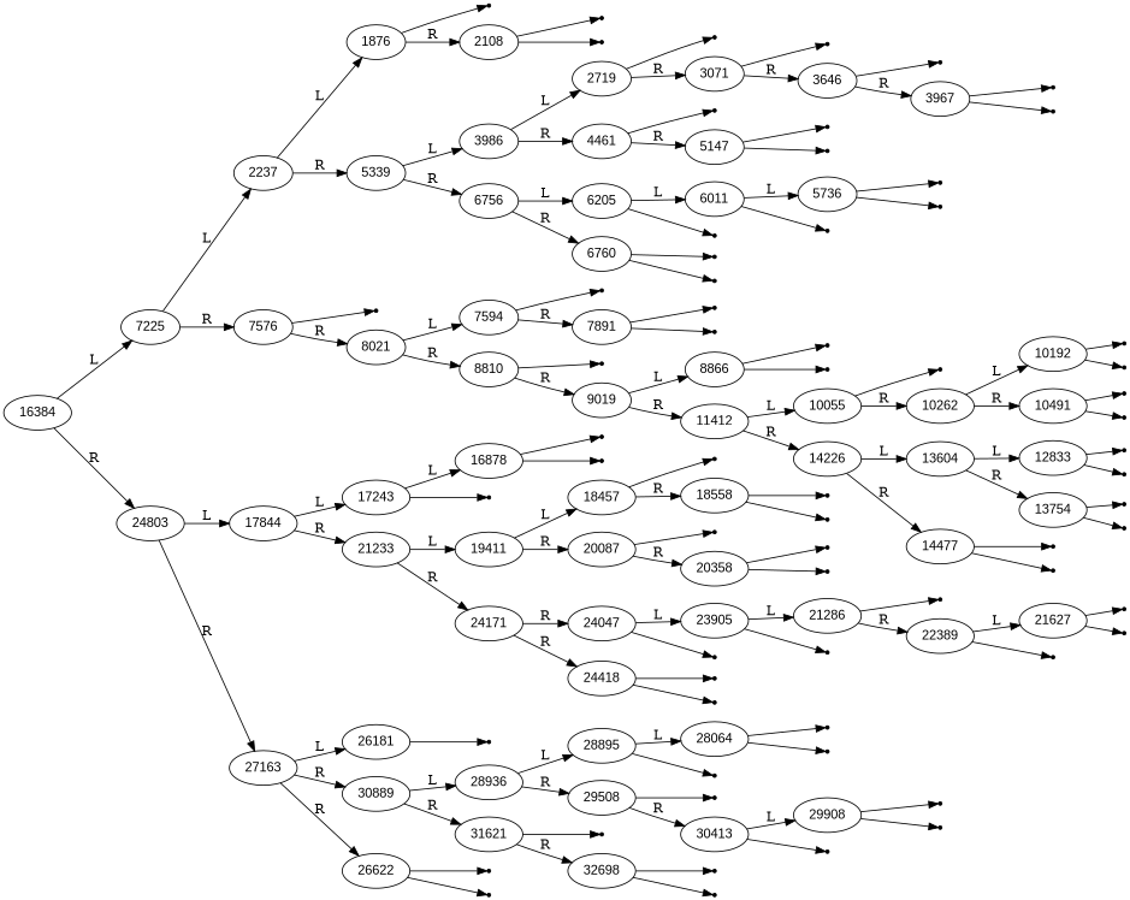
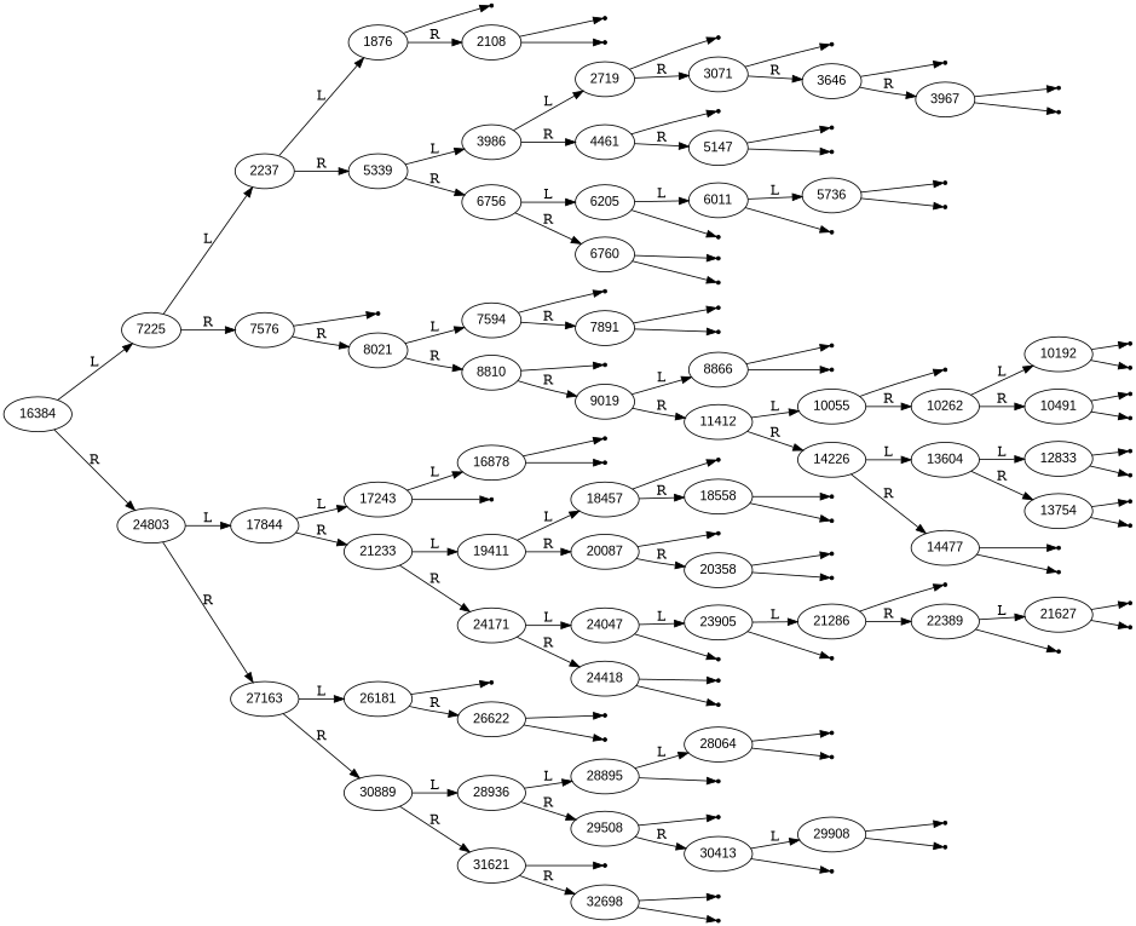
  digraph {
    rankdir=LR
    node [fontname=Arial shape=point]
    16384 [shape=""]
    n2 [label=7225 shape=""]
    24803 [shape=""]
    2237 [shape=""]
    7576 [shape=""]
    17844 [shape=""]
    27163 [shape=""]
    1876 [shape=""]
    5339 [shape=""]
    nullL7576
    8021 [shape=""]
    nullL1876
    2108 [shape=""]
    3986 [shape=""]
    6756 [shape=""]
    nullL2108
    nullR2108
    2719 [shape=""]
    4461 [shape=""]
    6205 [shape=""]
    6760 [shape=""]
    nullL2719
    3071 [shape=""]
    nullL4461
    5147 [shape=""]
    nullL3071
    3646 [shape=""]
    nullL3646
    3967 [shape=""]
    nullL3967
    nullR3967
    nullL5147
    nullR5147
    6011 [shape=""]
    nullR6205
    nullL6760
    nullR6760
    5736 [shape=""]
    nullR6011
    nullL5736
    nullR5736
    7594 [shape=""]
    8810 [shape=""]
    nullL7594
    7891 [shape=""]
    nullL8810
    9019 [shape=""]
    nullL7891
    nullR7891
    8866 [shape=""]
    11412 [shape=""]
    nullL8866
    nullR8866
    10055 [shape=""]
    14226 [shape=""]
    nullL10055
    10262 [shape=""]
    13604 [shape=""]
    14477 [shape=""]
    10192 [shape=""]
    10491 [shape=""]
    nullL10192
    nullR10192
    nullL10491
    nullR10491
    12833 [shape=""]
    13754 [shape=""]
    nullL14477
    nullR14477
    nullL12833
    nullR12833
    nullL13754
    nullR13754
    17243 [shape=""]
    21233 [shape=""]
    26181 [shape=""]
    30889 [shape=""]
    16878 [shape=""]
    nullR17243
    19411 [shape=""]
    24171 [shape=""]
    nullL16878
    nullR16878
    18457 [shape=""]
    20087 [shape=""]
    24047 [shape=""]
    24418 [shape=""]
    nullL18457
    18558 [shape=""]
    nullL20087
    20358 [shape=""]
    nullL18558
    nullR18558
    nullL20358
    nullR20358
    23905 [shape=""]
    nullR24047
    nullL24418
    nullR24418
    21286 [shape=""]
    nullR23905
    nullL21286
    22389 [shape=""]
    21627 [shape=""]
    nullR22389
    nullL21627
    nullR21627
    nullL26181
    26622 [shape=""]
    28936 [shape=""]
    31621 [shape=""]
    nullL26622
    nullR26622
    28895 [shape=""]
    29508 [shape=""]
    nullL31621
    32698 [shape=""]
    28064 [shape=""]
    nullR28895
    nullL29508
    30413 [shape=""]
    nullL28064
    nullR28064
    29908 [shape=""]
    nullR30413
    nullL29908
    nullR29908
    nullL32698
    nullR32698
    16384 -> n2 [label=L]
    16384 -> 24803 [label=R]
    n2 -> 2237 [label=L]
    n2 -> 7576 [label=R]
    24803 -> 17844 [label=L]
    24803 -> 27163 [label=R]
    2237 -> 1876 [label=L]
    2237 -> 5339 [label=R]
    7576 -> nullL7576
    7576 -> 8021 [label=R]
    17844 -> 17243 [label=L]
    17844 -> 21233 [label=R]
    27163 -> 26181 [label=L]
    27163 -> 30889 [label=R]
    1876 -> nullL1876
    1876 -> 2108 [label=R]
    5339 -> 3986 [label=L]
    5339 -> 6756 [label=R]
    8021 -> 7594 [label=L]
    8021 -> 8810 [label=R]
    2108 -> nullL2108
    2108 -> nullR2108
    3986 -> 2719 [label=L]
    3986 -> 4461 [label=R]
    6756 -> 6205 [label=L]
    6756 -> 6760 [label=R]
    2719 -> nullL2719
    2719 -> 3071 [label=R]
    4461 -> nullL4461
    4461 -> 5147 [label=R]
    6205 -> 6011 [label=L]
    6205 -> nullR6205
    6760 -> nullL6760
    6760 -> nullR6760
    3071 -> nullL3071
    3071 -> 3646 [label=R]
    5147 -> nullL5147
    5147 -> nullR5147
    3646 -> nullL3646
    3646 -> 3967 [label=R]
    3967 -> nullL3967
    3967 -> nullR3967
    6011 -> 5736 [label=L]
    6011 -> nullR6011
    5736 -> nullL5736
    5736 -> nullR5736
    7594 -> nullL7594
    7594 -> 7891 [label=R]
    8810 -> nullL8810
    8810 -> 9019 [label=R]
    7891 -> nullL7891
    7891 -> nullR7891
    9019 -> 8866 [label=L]
    9019 -> 11412 [label=R]
    8866 -> nullL8866
    8866 -> nullR8866
    11412 -> 10055 [label=L]
    11412 -> 14226 [label=R]
    10055 -> nullL10055
    10055 -> 10262 [label=R]
    14226 -> 13604 [label=L]
    14226 -> 14477 [label=R]
    10262 -> 10192 [label=L]
    10262 -> 10491 [label=R]
    13604 -> 12833 [label=L]
    13604 -> 13754 [label=R]
    14477 -> nullL14477
    14477 -> nullR14477
    10192 -> nullL10192
    10192 -> nullR10192
    10491 -> nullL10491
    10491 -> nullR10491
    12833 -> nullL12833
    12833 -> nullR12833
    13754 -> nullL13754
    13754 -> nullR13754
    17243 -> 16878 [label=L]
    17243 -> nullR17243
    21233 -> 19411 [label=L]
    21233 -> 24171 [label=R]
    26181 -> nullL26181
-   27163 -> 26622 [label=R]
+   26181 -> 26622 [label=R]
    30889 -> 28936 [label=L]
    30889 -> 31621 [label=R]
    16878 -> nullL16878
    16878 -> nullR16878
    19411 -> 18457 [label=L]
    19411 -> 20087 [label=R]
-   24171 -> 24047 [label=R]
+   24171 -> 24047 [label=L]
    24171 -> 24418 [label=R]
    18457 -> nullL18457
    18457 -> 18558 [label=R]
    20087 -> nullL20087
    20087 -> 20358 [label=R]
    24047 -> 23905 [label=L]
    24047 -> nullR24047
    24418 -> nullL24418
    24418 -> nullR24418
    18558 -> nullL18558
    18558 -> nullR18558
    20358 -> nullL20358
    20358 -> nullR20358
    23905 -> 21286 [label=L]
    23905 -> nullR23905
    21286 -> nullL21286
    21286 -> 22389 [label=R]
    22389 -> 21627 [label=L]
    22389 -> nullR22389
    21627 -> nullL21627
    21627 -> nullR21627
    26622 -> nullL26622
    26622 -> nullR26622
    28936 -> 28895 [label=L]
    28936 -> 29508 [label=R]
    31621 -> nullL31621
    31621 -> 32698 [label=R]
    28895 -> 28064 [label=L]
    28895 -> nullR28895
    29508 -> nullL29508
    29508 -> 30413 [label=R]
    32698 -> nullL32698
    32698 -> nullR32698
    28064 -> nullL28064
    28064 -> nullR28064
    30413 -> 29908 [label=L]
    30413 -> nullR30413
    29908 -> nullL29908
    29908 -> nullR29908
  }
